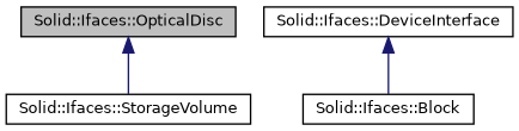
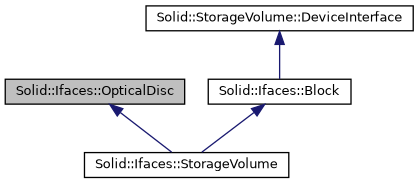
  digraph {
    node [color=black fillcolor=white fontname=Helvetica fontsize=10 shape=record style=filled]
    edge [color=midnightblue dir=back fontname=Helvetica fontsize=10 labelfontname=Helvetica labelfontsize=10 style=solid]
    n1 [fillcolor=grey75 fontcolor=black height=0.2 label="Solid::Ifaces::OpticalDisc" width=0.4]
    n2 [height=0.2 label="Solid::Ifaces::StorageVolume" width=0.4]
    n3 [height=0.2 label="Solid::Ifaces::Block" width=0.4]
-   n4 [height=0.2 label="Solid::Ifaces::DeviceInterface" width=0.4]
+   n4 [height=0.2 label="Solid::StorageVolume::DeviceInterface" width=0.4]
    n1 -> n2
+   n3 -> n2
    n4 -> n3
  }
